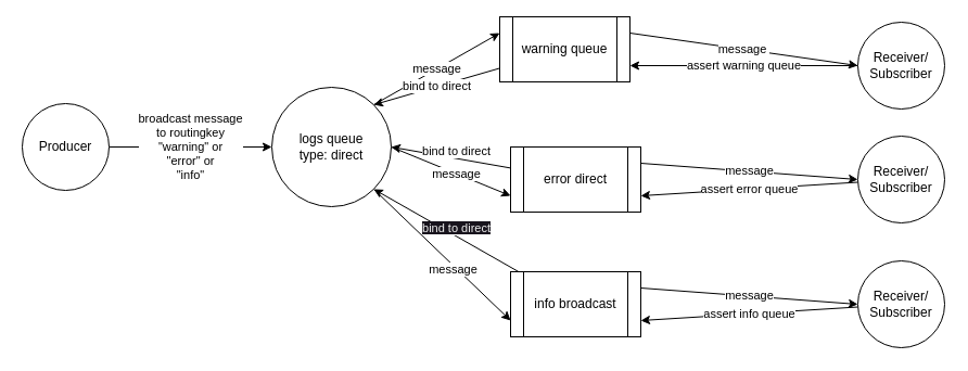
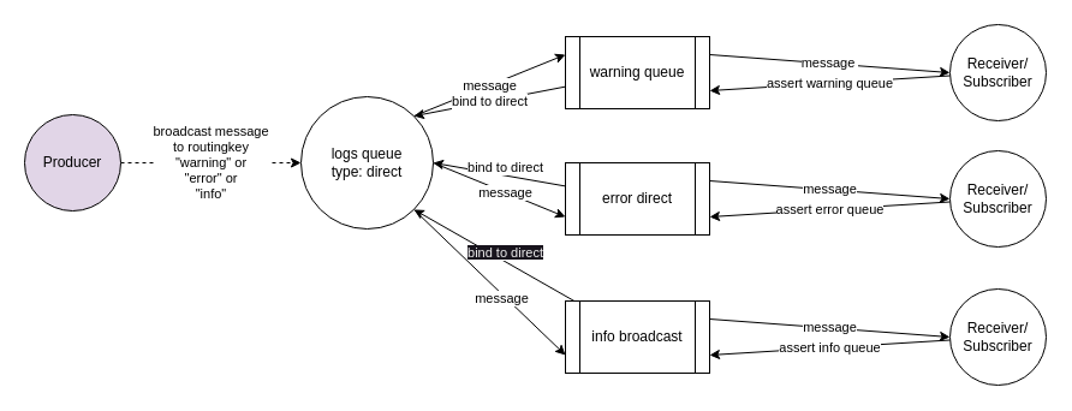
  <mxCell id="0" />
  <mxCell id="1" parent="0" />
- <mxCell id="2" value="broadcast message&lt;br&gt;to routingkey&lt;br&gt;&quot;warning&quot; or&lt;br&gt;&quot;error&quot; or&lt;br&gt;&quot;info&quot;" style="edgeStyle=none;html=1;entryX=0;entryY=0.5;entryDx=0;entryDy=0;" parent="1" source="3" target="8" edge="1"><mxGeometry relative="1" as="geometry" /></mxCell>
- <mxCell id="3" value="Producer" style="ellipse;whiteSpace=wrap;html=1;aspect=fixed;" parent="1" vertex="1"><mxGeometry x="20" y="95" width="80" height="80" as="geometry" /></mxCell>
+ <mxCell id="2" value="broadcast message&lt;br&gt;to routingkey&lt;br&gt;&quot;warning&quot; or&lt;br&gt;&quot;error&quot; or&lt;br&gt;&quot;info&quot;" style="edgeStyle=none;html=1;entryX=0;entryY=0.5;entryDx=0;entryDy=0;dashed=1;" parent="1" source="3" target="8" edge="1"><mxGeometry relative="1" as="geometry" /></mxCell>
+ <mxCell id="3" value="Producer" style="ellipse;whiteSpace=wrap;html=1;aspect=fixed;fillColor=#e1d5e7;" parent="1" vertex="1"><mxGeometry x="20" y="95" width="80" height="80" as="geometry" /></mxCell>
  <mxCell id="4" value="message" style="edgeStyle=none;html=1;exitX=1;exitY=0;exitDx=0;exitDy=0;entryX=0;entryY=0.25;entryDx=0;entryDy=0;" parent="1" source="8" target="13" edge="1"><mxGeometry relative="1" as="geometry" /></mxCell>
  <mxCell id="5" value="message" style="edgeStyle=none;html=1;exitX=1;exitY=0.5;exitDx=0;exitDy=0;entryX=0;entryY=0.75;entryDx=0;entryDy=0;" parent="1" source="8" target="18" edge="1"><mxGeometry x="0.094" relative="1" as="geometry"><mxPoint as="offset" /></mxGeometry></mxCell>
  <mxCell id="6" style="edgeStyle=none;html=1;exitX=1;exitY=1;exitDx=0;exitDy=0;entryX=0;entryY=0.75;entryDx=0;entryDy=0;" parent="1" source="8" target="23" edge="1"><mxGeometry relative="1" as="geometry" /></mxCell>
  <mxCell id="7" value="message" style="edgeLabel;html=1;align=center;verticalAlign=middle;resizable=0;points=[];" parent="6" vertex="1" connectable="0"><mxGeometry x="0.178" y="-3" relative="1" as="geometry"><mxPoint as="offset" /></mxGeometry></mxCell>
  <mxCell id="8" value="logs queue&lt;br&gt;type: direct" style="ellipse;whiteSpace=wrap;html=1;aspect=fixed;" parent="1" vertex="1"><mxGeometry x="250" y="80" width="110" height="110" as="geometry" /></mxCell>
  <mxCell id="9" value="assert warning queue" style="edgeStyle=none;html=1;entryX=1;entryY=0.75;entryDx=0;entryDy=0;" parent="1" source="10" target="13" edge="1"><mxGeometry relative="1" as="geometry" /></mxCell>
  <mxCell id="10" value="Receiver/&lt;br&gt;Subscriber" style="ellipse;whiteSpace=wrap;html=1;aspect=fixed;" parent="1" vertex="1"><mxGeometry x="790" y="20" width="80" height="80" as="geometry" /></mxCell>
  <mxCell id="11" value="bind to direct" style="edgeStyle=none;html=1;entryX=1;entryY=0;entryDx=0;entryDy=0;" parent="1" source="13" target="8" edge="1"><mxGeometry relative="1" as="geometry" /></mxCell>
  <mxCell id="12" value="message&amp;nbsp;" style="edgeStyle=none;html=1;exitX=1;exitY=0.25;exitDx=0;exitDy=0;entryX=0;entryY=0.5;entryDx=0;entryDy=0;" parent="1" source="13" target="10" edge="1"><mxGeometry relative="1" as="geometry" /></mxCell>
- <mxCell id="13" value="warning queue" style="shape=process;whiteSpace=wrap;html=1;backgroundOutline=1;" parent="1" vertex="1"><mxGeometry x="460" y="15" width="120" height="60" as="geometry" /></mxCell>
+ <mxCell id="13" value="warning queue" style="shape=process;whiteSpace=wrap;html=1;backgroundOutline=1;" parent="1" vertex="1"><mxGeometry x="470" y="30" width="120" height="60" as="geometry" /></mxCell>
  <mxCell id="14" value="assert error queue" style="edgeStyle=none;html=1;entryX=1;entryY=0.75;entryDx=0;entryDy=0;" parent="1" source="15" target="18" edge="1"><mxGeometry relative="1" as="geometry" /></mxCell>
  <mxCell id="15" value="Receiver/&lt;br&gt;Subscriber" style="ellipse;whiteSpace=wrap;html=1;aspect=fixed;" parent="1" vertex="1"><mxGeometry x="790" y="125" width="80" height="80" as="geometry" /></mxCell>
  <mxCell id="16" value="bind to direct" style="edgeStyle=none;html=1;entryX=1;entryY=0.5;entryDx=0;entryDy=0;" parent="1" source="18" target="8" edge="1"><mxGeometry x="-0.073" y="-6" relative="1" as="geometry"><mxPoint as="offset" /></mxGeometry></mxCell>
  <mxCell id="17" value="message" style="edgeStyle=none;html=1;exitX=1;exitY=0.25;exitDx=0;exitDy=0;entryX=0;entryY=0.5;entryDx=0;entryDy=0;" parent="1" source="18" edge="1" target="15"><mxGeometry relative="1" as="geometry"><mxPoint x="700" y="170" as="targetPoint" /></mxGeometry></mxCell>
  <mxCell id="18" value="error direct" style="shape=process;whiteSpace=wrap;html=1;backgroundOutline=1;" parent="1" vertex="1"><mxGeometry x="470" y="135" width="120" height="60" as="geometry" /></mxCell>
  <mxCell id="19" value="assert info queue" style="edgeStyle=none;html=1;entryX=1;entryY=0.75;entryDx=0;entryDy=0;" parent="1" source="20" target="23" edge="1"><mxGeometry relative="1" as="geometry" /></mxCell>
  <mxCell id="20" value="Receiver/&lt;br&gt;Subscriber" style="ellipse;whiteSpace=wrap;html=1;aspect=fixed;" parent="1" vertex="1"><mxGeometry x="790" y="240" width="80" height="80" as="geometry" /></mxCell>
  <mxCell id="21" value="&lt;span style=&quot;color: rgb(240, 240, 240); font-family: Helvetica; font-size: 11px; font-style: normal; font-variant-ligatures: normal; font-variant-caps: normal; font-weight: 400; letter-spacing: normal; orphans: 2; text-align: center; text-indent: 0px; text-transform: none; widows: 2; word-spacing: 0px; -webkit-text-stroke-width: 0px; background-color: rgb(24, 20, 29); text-decoration-thickness: initial; text-decoration-style: initial; text-decoration-color: initial; float: none; display: inline !important;&quot;&gt;bind to direct&lt;/span&gt;" style="edgeStyle=none;html=1;entryX=1;entryY=1;entryDx=0;entryDy=0;" parent="1" source="23" target="8" edge="1"><mxGeometry x="-0.093" y="-6" relative="1" as="geometry"><mxPoint as="offset" /></mxGeometry></mxCell>
  <mxCell id="22" value="message" style="edgeStyle=none;html=1;exitX=1;exitY=0.25;exitDx=0;exitDy=0;entryX=0;entryY=0.5;entryDx=0;entryDy=0;" parent="1" source="23" edge="1" target="20"><mxGeometry relative="1" as="geometry"><mxPoint x="700" y="280" as="targetPoint" /></mxGeometry></mxCell>
  <mxCell id="23" value="info broadcast" style="shape=process;whiteSpace=wrap;html=1;backgroundOutline=1;" parent="1" vertex="1"><mxGeometry x="470" y="250" width="120" height="60" as="geometry" /></mxCell>
